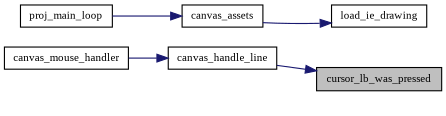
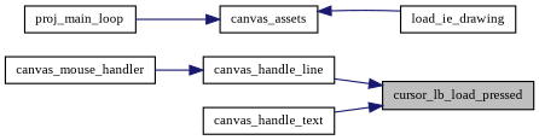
  digraph {
    fontname="Liberation Serif"
    rankdir=RL
    node [color=black fillcolor=white fontname="Liberation Serif" fontsize=10 shape=record style=filled]
    edge [color=midnightblue dir=back fontname="Liberation Serif" fontsize=10 labelfontname=Helvetica labelfontsize=10 style=solid]
-   n1 [fillcolor=grey75 fontcolor=black height=0.2 label=cursor_lb_was_pressed width=0.4]
+   n1 [fillcolor=grey75 fontcolor=black height=0.2 label=cursor_lb_load_pressed width=0.4]
    n2 [height=0.2 label=canvas_handle_line width=0.4]
+   n3 [height=0.2 label=canvas_handle_text width=0.4]
    n4 [height=0.2 label=canvas_mouse_handler width=0.4]
    n5 [height=0.2 label=load_ie_drawing width=0.4]
    n6 [height=0.2 label=canvas_assets width=0.4]
    n7 [height=0.2 label=proj_main_loop width=0.4]
    n1 -> n2
+   n1 -> n3
    n2 -> n4
-   n5 -> n6
+   n6 -> n5
    n6 -> n7
  }
